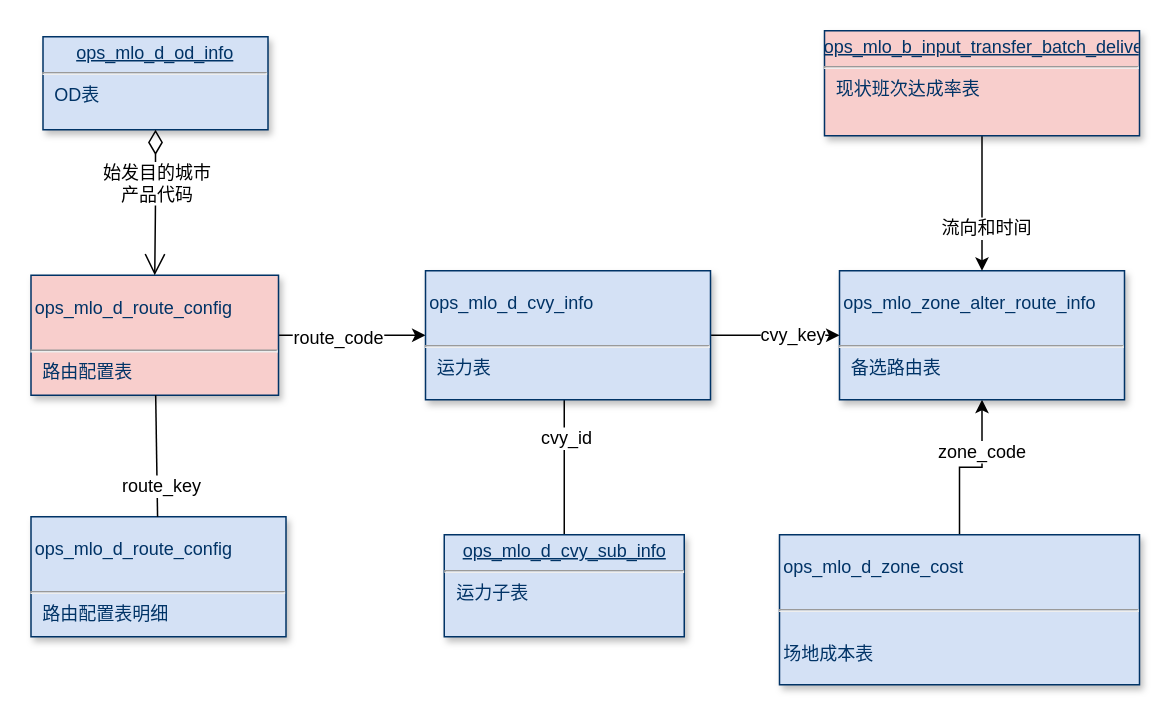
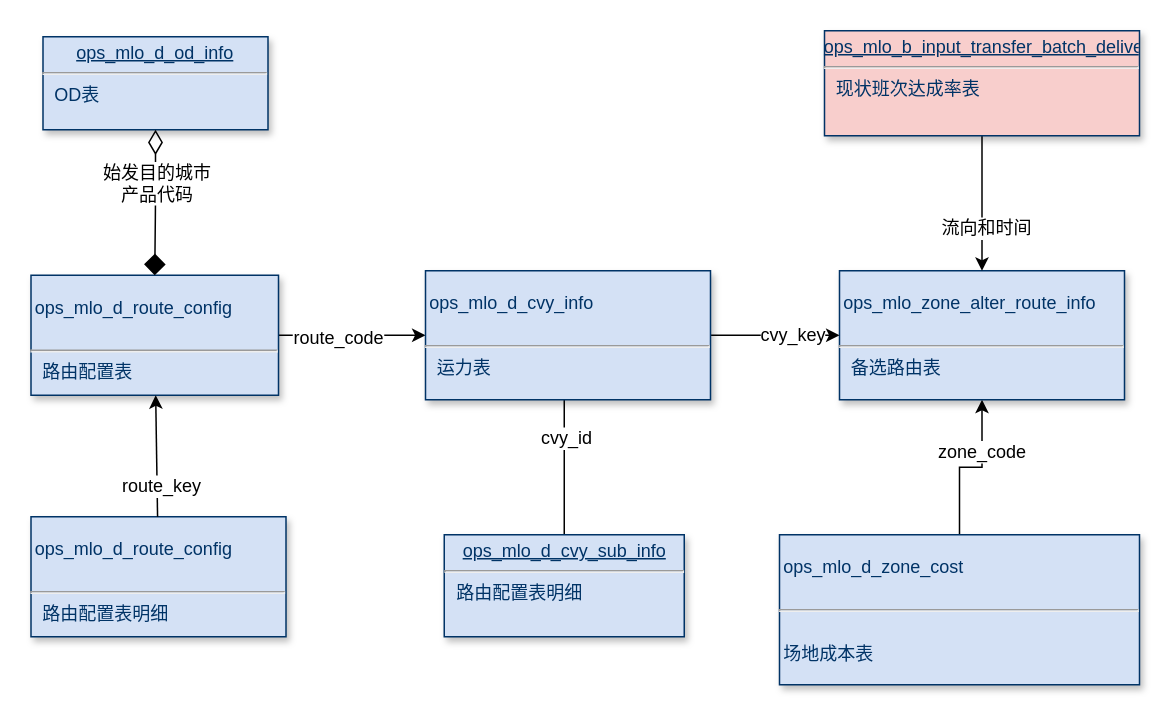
  <mxCell id="0" />
  <mxCell id="1" parent="0" />
  <mxCell id="2" value="&lt;p style=&quot;margin: 0px ; margin-top: 4px ; text-align: center ; text-decoration: underline&quot;&gt;&lt;span lang=&quot;EN-US&quot;&gt;ops_mlo_d_cvy_info&lt;/span&gt;&lt;br&gt;&lt;/p&gt;&lt;hr&gt;&lt;p style=&quot;margin: 0px ; margin-left: 8px&quot;&gt;运力表&lt;/p&gt;" style="verticalAlign=top;align=left;overflow=fill;fontSize=12;fontFamily=Helvetica;html=1;strokeColor=#003366;shadow=1;fillColor=#D4E1F5;fontColor=#003366" parent="1" vertex="1"><mxGeometry x="297" y="198" width="157" height="50" as="geometry" /></mxCell>
  <mxCell id="3" style="edgeStyle=orthogonalEdgeStyle;rounded=0;orthogonalLoop=1;jettySize=auto;html=1;" parent="1" source="5" target="16" edge="1"><mxGeometry relative="1" as="geometry" /></mxCell>
  <mxCell id="4" value="route_code" style="text;html=1;resizable=0;points=[];align=center;verticalAlign=middle;labelBackgroundColor=#ffffff;" parent="3" vertex="1" connectable="0"><mxGeometry x="-0.2" y="-1" relative="1" as="geometry"><mxPoint as="offset" /></mxGeometry></mxCell>
- <mxCell id="5" value="&lt;table&gt;&lt;tbody&gt;&lt;tr&gt;&lt;td valign=&quot;top&quot;&gt;&lt;p&gt;&lt;span lang=&quot;EN-US&quot;&gt;ops_mlo_d_route_config&lt;/span&gt;&lt;/p&gt;&lt;/td&gt;&lt;/tr&gt;&lt;/tbody&gt;&lt;/table&gt;&lt;hr&gt;&lt;p style=&quot;margin: 0px ; margin-left: 8px&quot;&gt;&lt;span&gt;路由配置表&lt;/span&gt;&lt;br&gt;&lt;/p&gt;" style="verticalAlign=top;align=left;overflow=fill;fontSize=12;fontFamily=Helvetica;html=1;strokeColor=#003366;shadow=1;fillColor=#f8cecc;fontColor=#003366;" parent="1" vertex="1"><mxGeometry x="20" y="183" width="165" height="80" as="geometry" /></mxCell>
+ <mxCell id="5" value="&lt;table&gt;&lt;tbody&gt;&lt;tr&gt;&lt;td valign=&quot;top&quot;&gt;&lt;p&gt;&lt;span lang=&quot;EN-US&quot;&gt;ops_mlo_d_route_config&lt;/span&gt;&lt;/p&gt;&lt;/td&gt;&lt;/tr&gt;&lt;/tbody&gt;&lt;/table&gt;&lt;hr&gt;&lt;p style=&quot;margin: 0px ; margin-left: 8px&quot;&gt;&lt;span&gt;路由配置表&lt;/span&gt;&lt;br&gt;&lt;/p&gt;" style="verticalAlign=top;align=left;overflow=fill;fontSize=12;fontFamily=Helvetica;html=1;strokeColor=#003366;shadow=1;fillColor=#D4E1F5;fontColor=#003366" parent="1" vertex="1"><mxGeometry x="20" y="183" width="165" height="80" as="geometry" /></mxCell>
  <mxCell id="6" style="edgeStyle=orthogonalEdgeStyle;rounded=0;orthogonalLoop=1;jettySize=auto;html=1;exitX=0.5;exitY=0;exitDx=0;exitDy=0;" parent="1" source="8" target="13" edge="1"><mxGeometry relative="1" as="geometry" /></mxCell>
  <mxCell id="7" value="zone_code" style="text;html=1;resizable=0;points=[];align=center;verticalAlign=middle;labelBackgroundColor=#ffffff;" parent="6" vertex="1" connectable="0"><mxGeometry x="0.344" y="1" relative="1" as="geometry"><mxPoint as="offset" /></mxGeometry></mxCell>
  <mxCell id="8" value="&lt;table&gt;&lt;tbody&gt;&lt;tr&gt;&lt;td valign=&quot;top&quot;&gt;&lt;p&gt;&lt;span lang=&quot;EN-US&quot;&gt;ops_mlo_d_zone_cost&lt;/span&gt;&lt;/p&gt;&lt;/td&gt;&lt;/tr&gt;&lt;/tbody&gt;&lt;/table&gt;&lt;hr&gt;&lt;table&gt;&lt;tbody&gt;&lt;tr&gt;&lt;td valign=&quot;top&quot;&gt;&lt;p&gt;&lt;span&gt;场地成本表&lt;/span&gt;&lt;/p&gt;&lt;/td&gt;&lt;/tr&gt;&lt;/tbody&gt;&lt;/table&gt;" style="verticalAlign=top;align=left;overflow=fill;fontSize=12;fontFamily=Helvetica;html=1;strokeColor=#003366;shadow=1;fillColor=#D4E1F5;fontColor=#003366" parent="1" vertex="1"><mxGeometry x="519" y="356" width="240" height="100" as="geometry" /></mxCell>
  <mxCell id="9" style="edgeStyle=orthogonalEdgeStyle;rounded=0;orthogonalLoop=1;jettySize=auto;html=1;" parent="1" source="11" target="2" edge="1"><mxGeometry relative="1" as="geometry"><mxPoint x="388" y="260" as="targetPoint" /></mxGeometry></mxCell>
  <mxCell id="10" value="cvy_id" style="text;html=1;resizable=0;points=[];align=center;verticalAlign=middle;labelBackgroundColor=#ffffff;" parent="9" vertex="1" connectable="0"><mxGeometry x="0.204" relative="1" as="geometry"><mxPoint x="1" as="offset" /></mxGeometry></mxCell>
- <mxCell id="11" value="&lt;p style=&quot;margin: 0px ; margin-top: 4px ; text-align: center ; text-decoration: underline&quot;&gt;&lt;span lang=&quot;EN-US&quot;&gt;ops_mlo_d_cvy_sub_info&lt;/span&gt;&lt;br&gt;&lt;/p&gt;&lt;hr&gt;&lt;p style=&quot;margin: 0px ; margin-left: 8px&quot;&gt;运力子表&lt;/p&gt;" style="verticalAlign=top;align=left;overflow=fill;fontSize=12;fontFamily=Helvetica;html=1;strokeColor=#003366;shadow=1;fillColor=#D4E1F5;fontColor=#003366" parent="1" vertex="1"><mxGeometry x="295.5" y="356" width="160" height="68" as="geometry" /></mxCell>
+ <mxCell id="11" value="&lt;p style=&quot;margin: 0px ; margin-top: 4px ; text-align: center ; text-decoration: underline&quot;&gt;&lt;span lang=&quot;EN-US&quot;&gt;ops_mlo_d_cvy_sub_info&lt;/span&gt;&lt;br&gt;&lt;/p&gt;&lt;hr&gt;&lt;p style=&quot;margin: 0px ; margin-left: 8px&quot;&gt;路由配置表明细&lt;/p&gt;" style="verticalAlign=top;align=left;overflow=fill;fontSize=12;fontFamily=Helvetica;html=1;strokeColor=#003366;shadow=1;fillColor=#D4E1F5;fontColor=#003366" parent="1" vertex="1"><mxGeometry x="295.5" y="356" width="160" height="68" as="geometry" /></mxCell>
  <mxCell id="12" value="&lt;p style=&quot;margin: 0px ; margin-top: 4px ; text-align: center ; text-decoration: underline&quot;&gt;&lt;span lang=&quot;EN-US&quot;&gt;ops_mlo_d_od_info&lt;/span&gt;&lt;br&gt;&lt;/p&gt;&lt;hr&gt;&lt;p style=&quot;margin: 0px ; margin-left: 8px&quot;&gt;OD表&lt;/p&gt;" style="verticalAlign=top;align=left;overflow=fill;fontSize=12;fontFamily=Helvetica;html=1;strokeColor=#003366;shadow=1;fillColor=#D4E1F5;fontColor=#003366" parent="1" vertex="1"><mxGeometry x="28" y="24" width="150" height="62" as="geometry" /></mxCell>
  <mxCell id="13" value="&lt;table&gt;&lt;tbody&gt;&lt;tr&gt;&lt;td valign=&quot;top&quot;&gt;&lt;p&gt;&lt;span lang=&quot;EN-US&quot;&gt;ops_mlo_zone_alter_route_info&lt;/span&gt;&lt;/p&gt;&lt;/td&gt;&lt;/tr&gt;&lt;/tbody&gt;&lt;/table&gt;&lt;hr&gt;&lt;p style=&quot;margin: 0px ; margin-left: 8px&quot;&gt;备选路由表&lt;/p&gt;" style="verticalAlign=top;align=left;overflow=fill;fontSize=12;fontFamily=Helvetica;html=1;strokeColor=#003366;shadow=1;fillColor=#D4E1F5;fontColor=#003366" parent="1" vertex="1"><mxGeometry x="559" y="180" width="190" height="86" as="geometry" /></mxCell>
  <mxCell id="14" style="edgeStyle=orthogonalEdgeStyle;rounded=0;orthogonalLoop=1;jettySize=auto;html=1;" parent="1" source="16" target="13" edge="1"><mxGeometry relative="1" as="geometry" /></mxCell>
  <mxCell id="15" value="cvy_key" style="text;html=1;resizable=0;points=[];align=center;verticalAlign=middle;labelBackgroundColor=#ffffff;" parent="14" vertex="1" connectable="0"><mxGeometry x="0.256" y="1" relative="1" as="geometry"><mxPoint as="offset" /></mxGeometry></mxCell>
  <mxCell id="16" value="&lt;table&gt;&lt;tbody&gt;&lt;tr&gt;&lt;td valign=&quot;top&quot;&gt;&lt;p&gt;&lt;span&gt;ops_mlo_d_cvy_info&lt;/span&gt;&lt;br&gt;&lt;/p&gt;&lt;/td&gt;&lt;/tr&gt;&lt;/tbody&gt;&lt;/table&gt;&lt;hr&gt;&lt;p style=&quot;margin: 0px ; margin-left: 8px&quot;&gt;运力表&lt;/p&gt;" style="verticalAlign=top;align=left;overflow=fill;fontSize=12;fontFamily=Helvetica;html=1;strokeColor=#003366;shadow=1;fillColor=#D4E1F5;fontColor=#003366" parent="1" vertex="1"><mxGeometry x="283" y="180" width="190" height="86" as="geometry" /></mxCell>
  <mxCell id="17" style="edgeStyle=orthogonalEdgeStyle;rounded=0;orthogonalLoop=1;jettySize=auto;html=1;" parent="1" source="19" target="13" edge="1"><mxGeometry relative="1" as="geometry" /></mxCell>
  <mxCell id="18" value="流向和时间" style="text;html=1;resizable=0;points=[];align=center;verticalAlign=middle;labelBackgroundColor=#ffffff;" parent="17" vertex="1" connectable="0"><mxGeometry x="0.347" y="2" relative="1" as="geometry"><mxPoint as="offset" /></mxGeometry></mxCell>
  <mxCell id="19" value="&lt;p style=&quot;margin: 0px ; margin-top: 4px ; text-align: center ; text-decoration: underline&quot;&gt;&lt;span lang=&quot;EN-US&quot;&gt;ops_mlo_b_input_transfer_batch_delivery&lt;/span&gt;&lt;br&gt;&lt;/p&gt;&lt;hr&gt;&lt;p style=&quot;margin: 0px ; margin-left: 8px&quot;&gt;&lt;span&gt;现状班次达成率表&lt;/span&gt;&lt;br&gt;&lt;/p&gt;" style="verticalAlign=top;align=left;overflow=fill;fontSize=12;fontFamily=Helvetica;html=1;strokeColor=#003366;shadow=1;fillColor=#f8cecc;fontColor=#003366;" parent="1" vertex="1"><mxGeometry x="549" y="20" width="210" height="70" as="geometry" /></mxCell>
- <mxCell id="20" value="" style="endArrow=open;endSize=12;startArrow=diamondThin;startSize=14;startFill=0;edgeStyle=orthogonalEdgeStyle" parent="1" source="12" target="5" edge="1"><mxGeometry x="620" y="340" as="geometry"><mxPoint x="610" y="250" as="sourcePoint" /><mxPoint x="770" y="250" as="targetPoint" /></mxGeometry></mxCell>
+ <mxCell id="20" value="" style="endArrow=diamond;endSize=12;startArrow=diamondThin;startSize=14;startFill=0;edgeStyle=orthogonalEdgeStyle;" parent="1" source="12" target="5" edge="1"><mxGeometry x="620" y="340" as="geometry"><mxPoint x="610" y="250" as="sourcePoint" /><mxPoint x="770" y="250" as="targetPoint" /></mxGeometry></mxCell>
  <mxCell id="21" value="" style="resizable=0;align=left;verticalAlign=top;labelBackgroundColor=#ffffff;fontSize=10;strokeColor=#003366;shadow=1;fillColor=#D4E1F5;fontColor=#003366" parent="20" connectable="0" vertex="1"><mxGeometry x="-1" relative="1" as="geometry"><mxPoint y="28" as="offset" /></mxGeometry></mxCell>
  <mxCell id="22" value="始发目的城市&lt;br&gt;产品代码&lt;br&gt;" style="text;html=1;resizable=0;points=[];align=center;verticalAlign=middle;labelBackgroundColor=#ffffff;" parent="20" vertex="1" connectable="0"><mxGeometry relative="1" as="geometry"><mxPoint x="1" y="-13" as="offset" /></mxGeometry></mxCell>
  <mxCell id="23" value="&lt;table&gt;&lt;tbody&gt;&lt;tr&gt;&lt;td valign=&quot;top&quot;&gt;&lt;p&gt;&lt;span lang=&quot;EN-US&quot;&gt;ops_mlo_d_route_config&lt;/span&gt;&lt;/p&gt;&lt;/td&gt;&lt;/tr&gt;&lt;/tbody&gt;&lt;/table&gt;&lt;hr&gt;&lt;p style=&quot;margin: 0px ; margin-left: 8px&quot;&gt;&lt;span&gt;路由配置表明细&lt;/span&gt;&lt;br&gt;&lt;/p&gt;" style="verticalAlign=top;align=left;overflow=fill;fontSize=12;fontFamily=Helvetica;html=1;strokeColor=#003366;shadow=1;fillColor=#D4E1F5;fontColor=#003366" parent="1" vertex="1"><mxGeometry x="20" y="344" width="170" height="80" as="geometry" /></mxCell>
- <mxCell id="24" value="" style="endArrow=none;html=1;" parent="1" source="23" target="5" edge="1"><mxGeometry width="50" height="50" relative="1" as="geometry"><mxPoint x="100" y="356.5" as="sourcePoint" /><mxPoint x="150" y="306.5" as="targetPoint" /></mxGeometry></mxCell>
+ <mxCell id="24" value="" style="endArrow=classic;html=1;" parent="1" source="23" target="5" edge="1"><mxGeometry width="50" height="50" relative="1" as="geometry"><mxPoint x="100" y="356.5" as="sourcePoint" /><mxPoint x="150" y="306.5" as="targetPoint" /></mxGeometry></mxCell>
  <mxCell id="25" value="route_key&lt;br&gt;" style="text;html=1;resizable=0;points=[];align=center;verticalAlign=middle;labelBackgroundColor=#ffffff;" parent="24" vertex="1" connectable="0"><mxGeometry x="-0.513" y="-2" relative="1" as="geometry"><mxPoint as="offset" /></mxGeometry></mxCell>
